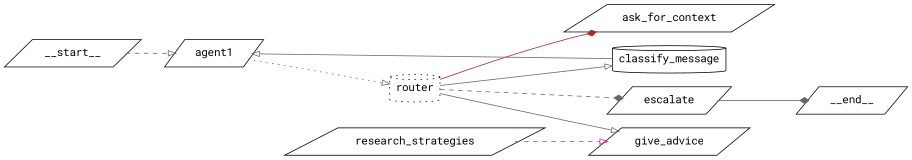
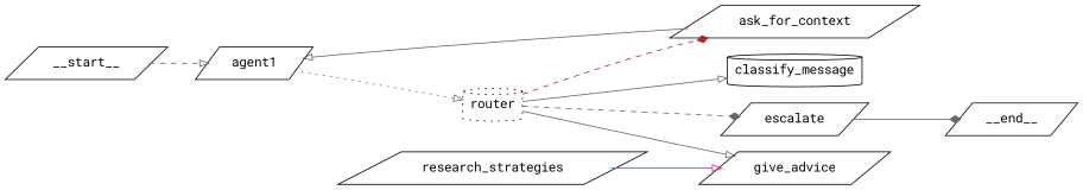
  digraph {
    fontname="Roboto Mono"
    rankdir=LR
    node [fontname="Roboto Mono" shape=parallelogram]
    edge [arrowhead=onormal color=gray40 fontname="Roboto Mono"]
    __start__
    agent1
    router [shape=cylinder style=dotted]
    ask_for_context
    give_advice
    classify_message [shape=cylinder]
    escalate
    __end__
    research_strategies
    __start__ -> agent1 [style=dashed]
    agent1 -> router [style=dotted]
-   router -> ask_for_context [arrowhead=diamond color=brown style=solid]
+   router -> ask_for_context [arrowhead=diamond color=brown style=dashed]
    router -> give_advice [style=solid]
    router -> classify_message [style=solid]
    router -> escalate [arrowhead=diamond style=dashed]
-   classify_message -> agent1
+   ask_for_context -> agent1
    escalate -> __end__ [arrowhead=diamond]
-   research_strategies -> give_advice [color=deeppink style=dashed]
+   research_strategies -> give_advice [color=deeppink]
  }
